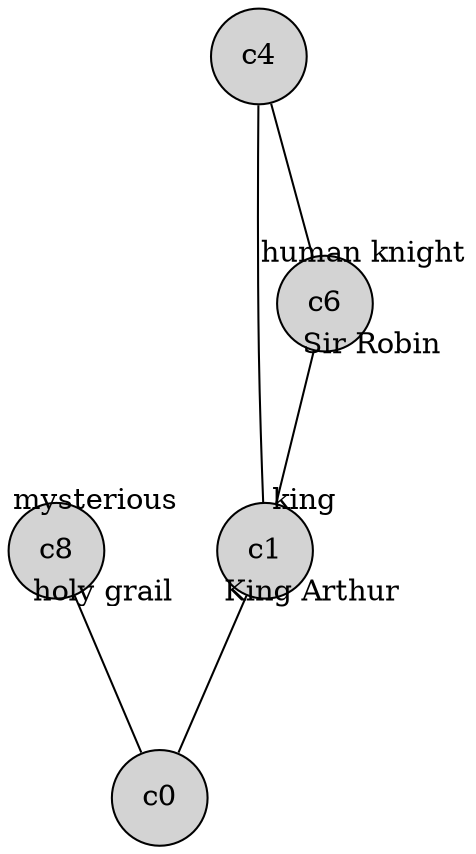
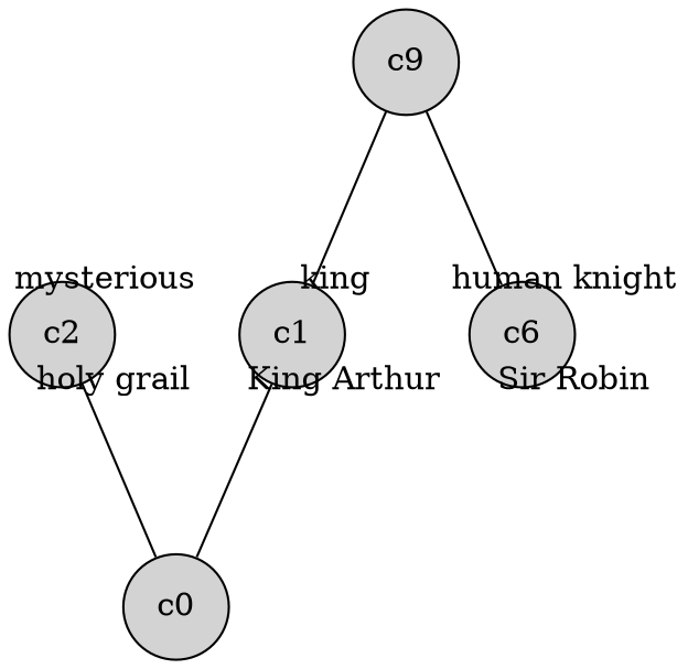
  digraph {
    fontname="DejaVu Serif"
    node [fontname="DejaVu Serif" shape=circle style=filled]
    edge [color=transparent dir=none fontname="DejaVu Serif" labeldistance=1.5 minlen=2]
    c1 [width=.25]
    c0 [width=.25]
-   c2 [width=.25 label=c8]
+   c2 [width=.25]
    n4 [label=c6 width=.25]
-   c4 [width=.25]
+   c4 [width=.25 label=c9]
    c1 -> c1 [headlabel="King Arthur" labelangle=270]
    c1 -> c1 [labelangle=90 taillabel=king]
    c1 -> c0 [color=""]
    c2 -> c0 [color=""]
    c2 -> c2 [headlabel="holy grail" labelangle=270]
    c2 -> c2 [labelangle=90 taillabel=mysterious]
-   n4 -> c1 [color=""]
    n4 -> n4 [headlabel="Sir Robin" labelangle=270]
    n4 -> n4 [labelangle=90 taillabel="human knight"]
    c4 -> c1 [color=""]
    c4 -> n4 [color=""]
  }
